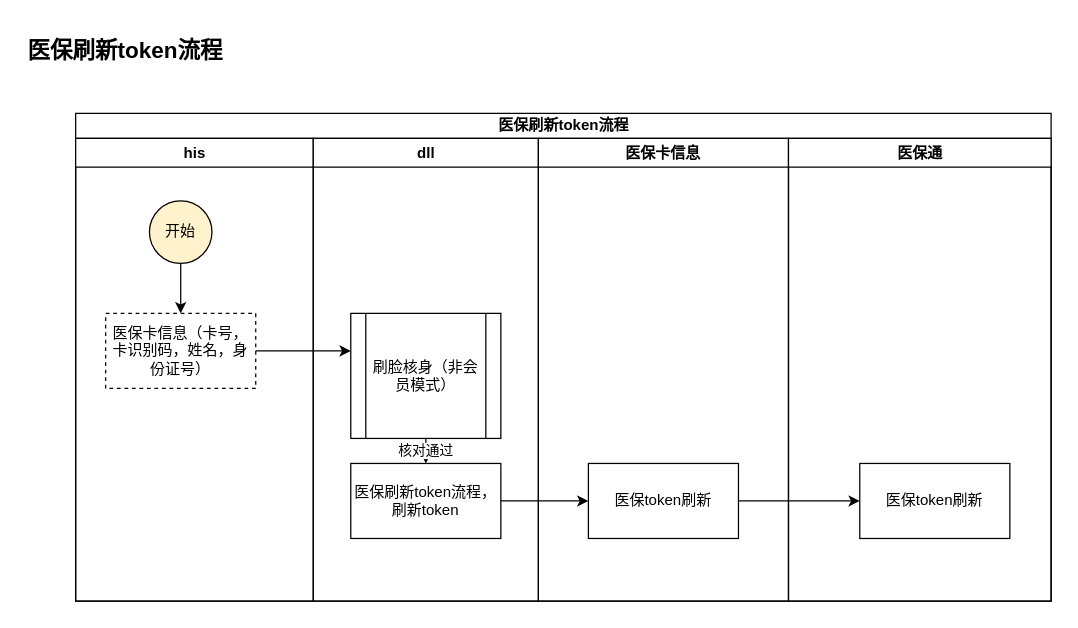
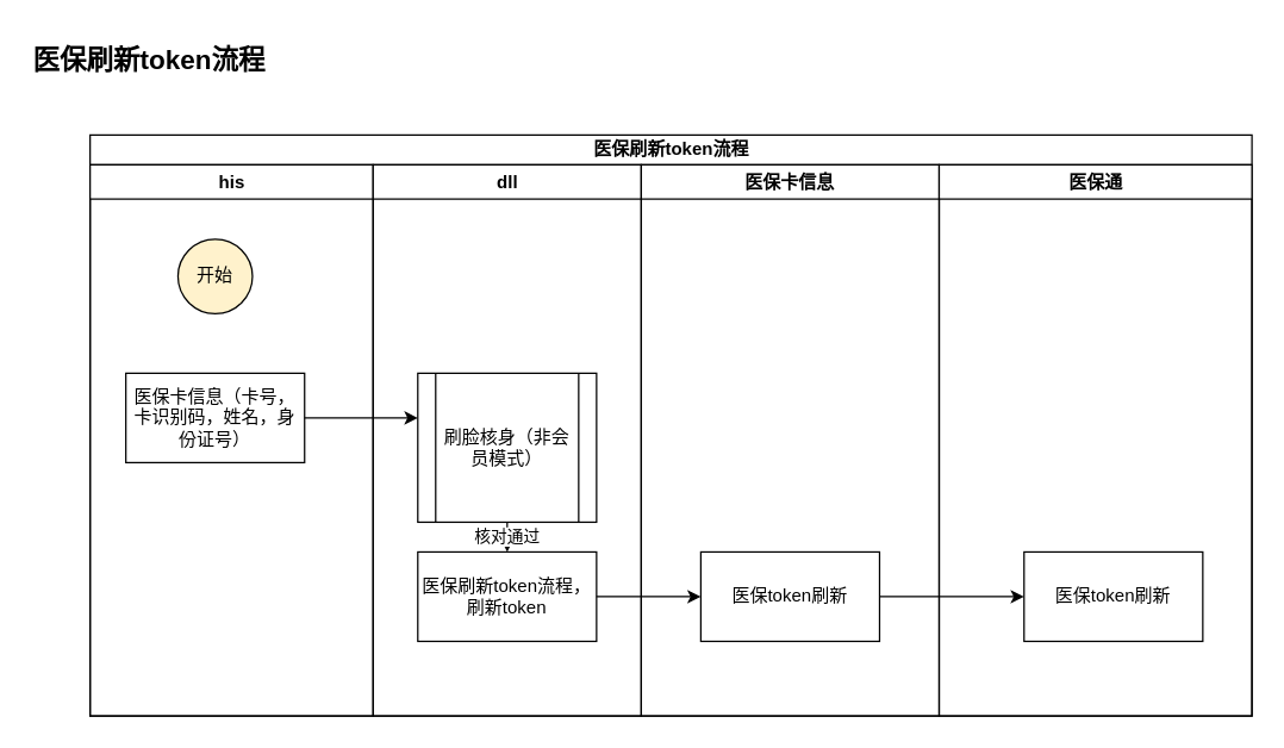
  <mxCell id="0" />
  <mxCell id="1" parent="0" />
  <mxCell id="2" value="医保刷新token流程" style="swimlane;html=1;childLayout=stackLayout;resizeParent=1;resizeParentMax=0;startSize=20;" vertex="1" parent="1"><mxGeometry x="60" y="90" width="780" height="390" as="geometry" /></mxCell>
  <mxCell id="3" value="his" style="swimlane;html=1;startSize=23;" vertex="1" parent="2"><mxGeometry y="20" width="190" height="370" as="geometry" /></mxCell>
- <mxCell id="4" style="edgeStyle=orthogonalEdgeStyle;rounded=0;orthogonalLoop=1;jettySize=auto;html=1;exitX=0.5;exitY=1;exitDx=0;exitDy=0;entryX=0.5;entryY=0;entryDx=0;entryDy=0;" edge="1" parent="3" source="5" target="6"><mxGeometry relative="1" as="geometry" /></mxCell>
  <mxCell id="5" value="开始" style="ellipse;whiteSpace=wrap;html=1;aspect=fixed;fillColor=#fff2cc;" vertex="1" parent="3"><mxGeometry x="59" y="50" width="50" height="50" as="geometry" /></mxCell>
- <mxCell id="6" value="医保卡信息（卡号，卡识别码，姓名，身份证号）" style="rounded=0;whiteSpace=wrap;html=1;dashed=1;" vertex="1" parent="3"><mxGeometry x="24" y="140" width="120" height="60" as="geometry" /></mxCell>
+ <mxCell id="6" value="医保卡信息（卡号，卡识别码，姓名，身份证号）" style="rounded=0;whiteSpace=wrap;html=1;" vertex="1" parent="3"><mxGeometry x="24" y="140" width="120" height="60" as="geometry" /></mxCell>
  <mxCell id="7" value="dll" style="swimlane;html=1;startSize=23;" vertex="1" parent="2"><mxGeometry x="190" y="20" width="180" height="370" as="geometry" /></mxCell>
  <mxCell id="8" value="核对通过" style="edgeStyle=orthogonalEdgeStyle;rounded=0;orthogonalLoop=1;jettySize=auto;html=1;exitX=0.5;exitY=1;exitDx=0;exitDy=0;entryX=0.5;entryY=0;entryDx=0;entryDy=0;" edge="1" parent="7" source="9" target="10"><mxGeometry relative="1" as="geometry" /></mxCell>
  <mxCell id="9" value="&lt;span style=&quot;white-space: normal&quot;&gt;刷脸核身（非会员模式）&lt;/span&gt;" style="shape=process;whiteSpace=wrap;html=1;backgroundOutline=1;" vertex="1" parent="7"><mxGeometry x="30" y="140" width="120" height="100" as="geometry" /></mxCell>
  <mxCell id="10" value="医保刷新token流程，刷新token" style="rounded=0;whiteSpace=wrap;html=1;" vertex="1" parent="7"><mxGeometry x="30" y="260" width="120" height="60" as="geometry" /></mxCell>
  <mxCell id="11" value="医保卡信息" style="swimlane;startSize=23;" vertex="1" parent="2"><mxGeometry x="370" y="20" width="200" height="370" as="geometry" /></mxCell>
  <mxCell id="12" value="医保token刷新" style="rounded=0;whiteSpace=wrap;html=1;" vertex="1" parent="11"><mxGeometry x="40" y="260" width="120" height="60" as="geometry" /></mxCell>
  <mxCell id="13" style="edgeStyle=orthogonalEdgeStyle;rounded=0;orthogonalLoop=1;jettySize=auto;html=1;exitX=1;exitY=0.5;exitDx=0;exitDy=0;entryX=0;entryY=0.5;entryDx=0;entryDy=0;" edge="1" parent="2" source="6"><mxGeometry relative="1" as="geometry"><mxPoint x="220" y="190" as="targetPoint" /></mxGeometry></mxCell>
  <mxCell id="14" value="医保通" style="swimlane;html=1;startSize=23;" vertex="1" parent="2"><mxGeometry x="570" y="20" width="210" height="370" as="geometry" /></mxCell>
  <mxCell id="15" value="医保token刷新" style="rounded=0;whiteSpace=wrap;html=1;" vertex="1" parent="14"><mxGeometry x="57" y="260" width="120" height="60" as="geometry" /></mxCell>
  <mxCell id="16" style="edgeStyle=orthogonalEdgeStyle;rounded=0;orthogonalLoop=1;jettySize=auto;html=1;exitX=1;exitY=0.5;exitDx=0;exitDy=0;" edge="1" parent="2" source="10" target="12"><mxGeometry relative="1" as="geometry" /></mxCell>
  <mxCell id="17" style="edgeStyle=orthogonalEdgeStyle;rounded=0;orthogonalLoop=1;jettySize=auto;html=1;exitX=1;exitY=0.5;exitDx=0;exitDy=0;" edge="1" parent="2" source="12" target="15"><mxGeometry relative="1" as="geometry" /></mxCell>
  <mxCell id="18" value="&lt;font style=&quot;font-size: 18px&quot;&gt;&lt;b&gt;医保刷新token流程&lt;/b&gt;&lt;/font&gt;" style="text;html=1;strokeColor=none;fillColor=none;align=center;verticalAlign=middle;whiteSpace=wrap;rounded=0;" vertex="1" parent="1"><mxGeometry x="20" y="20" width="160" height="40" as="geometry" /></mxCell>
